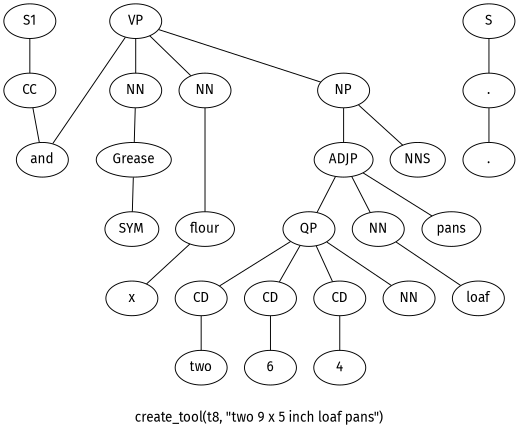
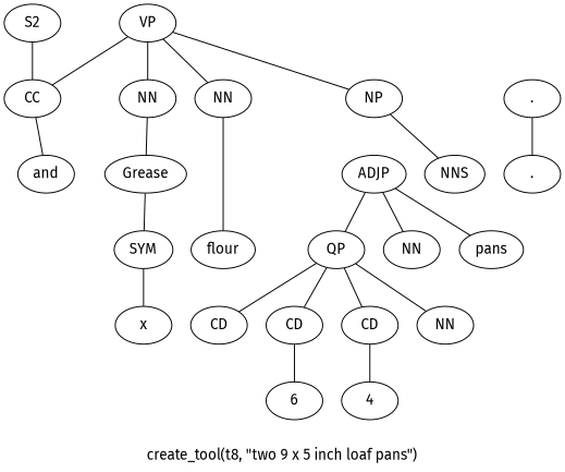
  graph {
    fontname="Fira Sans"
    label="create_tool(t8, \"two 9 x 5 inch loaf pans\")"
    node [fontname="Fira Sans"]
    edge [fontname="Fira Sans"]
-   n1 [label=S1]
+   n1 [label=S2]
    n2 [label=CC]
-   n3 [label=S]
    n4 [label="."]
    n5 [label=VP]
    n6 [label=NN]
    n7 [label=NN]
    n8 [label=NP]
    n9 [label="."]
    n10 [label=Grease]
    n11 [label=and]
    n12 [label=flour]
    n13 [label=ADJP]
    n14 [label=NNS]
    n15 [label=SYM]
    n16 [label=QP]
    n17 [label=NN]
    n18 [label=pans]
    n19 [label=CD]
    n20 [label=CD]
    n21 [label=CD]
    n22 [label=NN]
-   n23 [label=loaf]
-   n24 [label=two]
    n25 [label=6]
    n26 [label=x]
    n27 [label=4]
    n1 -- n2
    n2 -- n11
-   n3 -- n4
    n4 -- n9
-   n5 -- n11
+   n5 -- n2
    n5 -- n6
    n5 -- n7
    n5 -- n8
    n6 -- n10
    n7 -- n12
-   n8 -- n13
    n8 -- n14
    n10 -- n15
    n13 -- n16
    n13 -- n17
    n13 -- n18
-   n12 -- n26
+   n15 -- n26
    n16 -- n19
    n16 -- n20
    n16 -- n21
    n16 -- n22
-   n17 -- n23
-   n19 -- n24
    n20 -- n25
    n21 -- n27
  }
